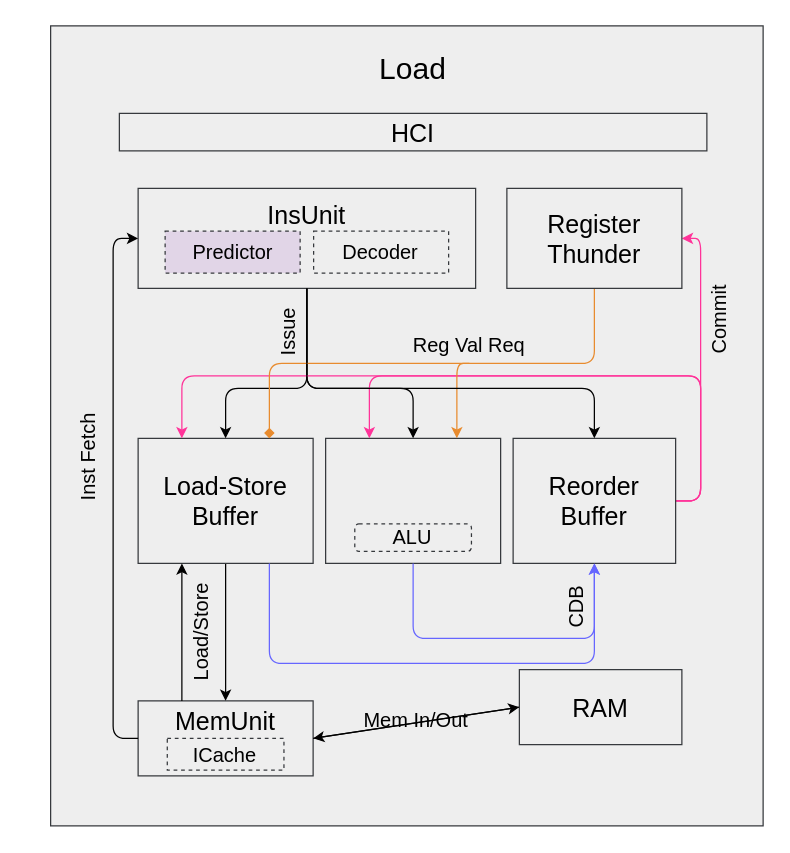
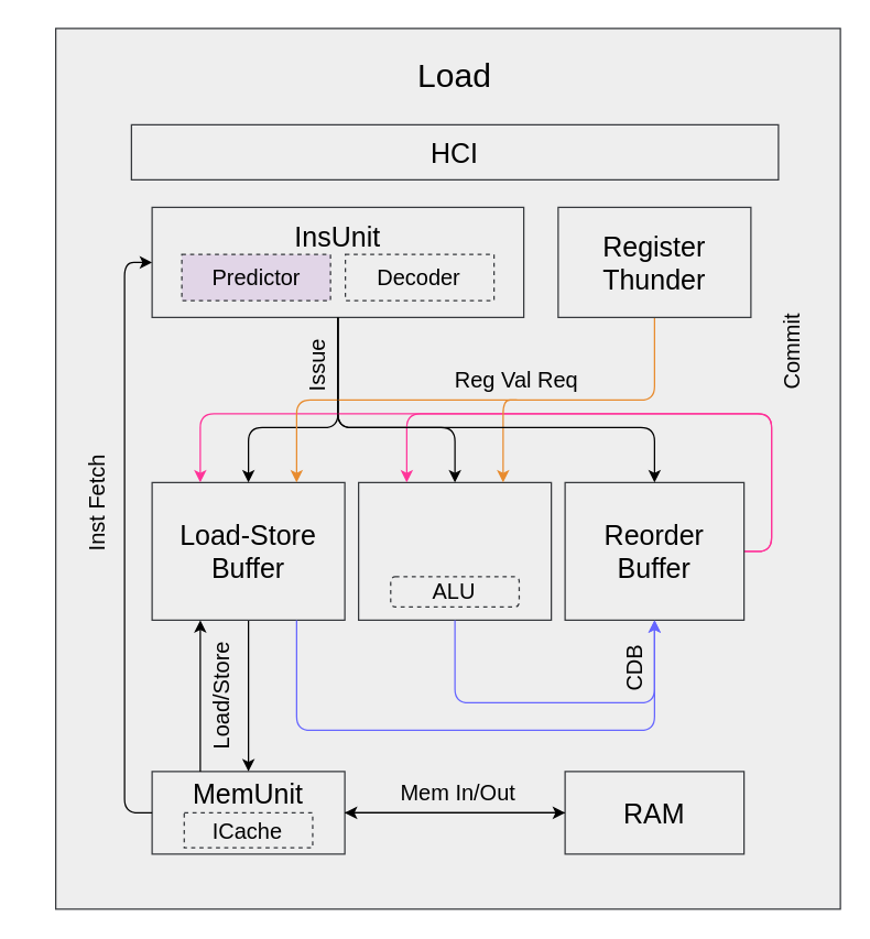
  <mxCell id="0" />
  <mxCell id="1" parent="0" />
  <mxCell id="2" value="" style="whiteSpace=wrap;html=1;hachureGap=4;fontFamily=Architects Daughter;fontSource=https%3A%2F%2Ffonts.googleapis.com%2Fcss%3Ffamily%3DArchitects%2BDaughter;fontSize=20;fillColor=#eeeeee;rounded=0;strokeColor=#36393d;" vertex="1" parent="1"><mxGeometry x="40" y="20" width="570" height="640" as="geometry" /></mxCell>
  <mxCell id="3" value="" style="group" vertex="1" connectable="0" parent="1"><mxGeometry x="110" y="560" width="140" height="60" as="geometry" /></mxCell>
  <mxCell id="4" value="" style="whiteSpace=wrap;html=1;fillColor=#eeeeee;strokeColor=#36393d;fontColor=#000000;fontSize=20;" vertex="1" parent="3"><mxGeometry width="140" height="60" as="geometry" /></mxCell>
  <mxCell id="5" value="MemUnit" style="text;strokeColor=none;align=center;fillColor=none;html=1;verticalAlign=middle;whiteSpace=wrap;rounded=0;fontFamily=Helvetica;fontSize=20;fontColor=#000000;" vertex="1" parent="3"><mxGeometry x="42" y="9.231" width="56" height="13.846" as="geometry" /></mxCell>
  <mxCell id="6" value="ICache" style="whiteSpace=wrap;html=1;strokeColor=#36393d;fontFamily=Helvetica;fontSize=16;fontColor=#000000;fillColor=#eeeeee;dashed=1;" vertex="1" parent="3"><mxGeometry x="23.33" y="30" width="93.33" height="25.38" as="geometry" /></mxCell>
  <mxCell id="7" value="" style="group" vertex="1" connectable="0" parent="1"><mxGeometry x="110" y="150" width="270" height="80" as="geometry" /></mxCell>
  <mxCell id="8" value="" style="whiteSpace=wrap;html=1;fillColor=#eeeeee;strokeColor=#36393d;fontColor=#000000;fontSize=20;" vertex="1" parent="7"><mxGeometry width="270" height="80" as="geometry" /></mxCell>
  <mxCell id="9" value="Decoder" style="whiteSpace=wrap;html=1;strokeColor=#36393d;fontFamily=Helvetica;fontSize=16;fontColor=#000000;fillColor=#eeeeee;dashed=1;" vertex="1" parent="7"><mxGeometry x="140.4" y="34.286" width="108" height="33.406" as="geometry" /></mxCell>
  <mxCell id="10" value="Predictor" style="whiteSpace=wrap;html=1;strokeColor=#36393d;fontFamily=Helvetica;fontSize=16;fontColor=#000000;fillColor=#e1d5e7;dashed=1;" vertex="1" parent="7"><mxGeometry x="21.6" y="34.286" width="108" height="33.406" as="geometry" /></mxCell>
  <mxCell id="11" value="InsUnit" style="text;strokeColor=none;align=center;fillColor=none;html=1;verticalAlign=middle;whiteSpace=wrap;rounded=0;fontFamily=Helvetica;fontSize=20;fontColor=#000000;" vertex="1" parent="7"><mxGeometry x="81" y="11.426" width="108" height="18.462" as="geometry" /></mxCell>
  <mxCell id="12" value="" style="group" vertex="1" connectable="0" parent="1"><mxGeometry x="260" y="350" width="140" height="100" as="geometry" /></mxCell>
  <mxCell id="13" value="" style="whiteSpace=wrap;html=1;strokeColor=#36393d;fontFamily=Helvetica;fontSize=20;fontColor=#000000;fillColor=#eeeeee;" vertex="1" parent="12"><mxGeometry width="140" height="100" as="geometry" /></mxCell>
  <mxCell id="14" value="ALU" style="whiteSpace=wrap;html=1;strokeColor=#36393d;fontFamily=Helvetica;fontSize=16;fontColor=#000000;fillColor=#eeeeee;dashed=1;rounded=1;" vertex="1" parent="12"><mxGeometry x="23.333" y="68.462" width="93.333" height="21.923" as="geometry" /></mxCell>
  <mxCell id="15" style="edgeStyle=none;rounded=1;html=1;exitX=0.5;exitY=1;exitDx=0;exitDy=0;entryX=0.5;entryY=0;entryDx=0;entryDy=0;strokeColor=#000000;fontFamily=Helvetica;fontSize=16;fontColor=#000000;endArrow=classic;endFill=1;" edge="1" parent="1" source="16" target="4"><mxGeometry relative="1" as="geometry" /></mxCell>
  <mxCell id="16" value="Load-Store Buffer" style="whiteSpace=wrap;html=1;strokeColor=#36393d;fontFamily=Helvetica;fontSize=20;fontColor=#000000;fillColor=#eeeeee;" vertex="1" parent="1"><mxGeometry x="110" y="350" width="140" height="100" as="geometry" /></mxCell>
  <mxCell id="17" value="Load" style="text;strokeColor=none;align=center;fillColor=none;html=1;verticalAlign=middle;whiteSpace=wrap;rounded=0;fontFamily=Helvetica;fontSize=24;fontColor=#000000;" vertex="1" parent="1"><mxGeometry x="300" y="40" width="60" height="30" as="geometry" /></mxCell>
- <mxCell id="18" value="HCI" style="whiteSpace=wrap;html=1;strokeColor=#36393d;fontFamily=Helvetica;fontSize=20;fontColor=#000000;fillColor=#eeeeee;" vertex="1" parent="1"><mxGeometry x="95" y="90" width="470" height="30" as="geometry" /></mxCell>
+ <mxCell id="18" value="HCI" style="whiteSpace=wrap;html=1;strokeColor=#36393d;fontFamily=Helvetica;fontSize=20;fontColor=#000000;fillColor=#eeeeee;" vertex="1" parent="1"><mxGeometry x="95" y="90" width="470" height="40" as="geometry" /></mxCell>
  <mxCell id="19" style="edgeStyle=none;rounded=1;html=1;exitX=0;exitY=0.5;exitDx=0;exitDy=0;strokeColor=#000000;fontFamily=Helvetica;fontSize=16;fontColor=#000000;endArrow=classic;endFill=1;" edge="1" parent="1" source="20"><mxGeometry relative="1" as="geometry"><mxPoint x="250" y="590" as="targetPoint" /></mxGeometry></mxCell>
- <mxCell id="20" value="RAM" style="whiteSpace=wrap;html=1;strokeColor=#36393d;fontFamily=Helvetica;fontSize=20;fontColor=#000000;fillColor=#eeeeee;" vertex="1" parent="1"><mxGeometry x="415" y="535" width="130" height="60" as="geometry" /></mxCell>
+ <mxCell id="20" value="RAM" style="whiteSpace=wrap;html=1;strokeColor=#36393d;fontFamily=Helvetica;fontSize=20;fontColor=#000000;fillColor=#eeeeee;" vertex="1" parent="1"><mxGeometry x="410" y="560" width="130" height="60" as="geometry" /></mxCell>
  <mxCell id="21" value="" style="edgeStyle=none;html=1;fontFamily=Helvetica;fontSize=20;fontColor=#000000;strokeColor=#000000;exitX=0.5;exitY=1;exitDx=0;exitDy=0;entryX=0.5;entryY=0;entryDx=0;entryDy=0;" edge="1" parent="1" source="8" target="16"><mxGeometry relative="1" as="geometry"><mxPoint x="180" y="250" as="sourcePoint" /><Array as="points"><mxPoint x="245" y="310" /><mxPoint x="180" y="310" /></Array></mxGeometry></mxCell>
  <mxCell id="22" style="edgeStyle=none;html=1;exitX=0.5;exitY=1;exitDx=0;exitDy=0;entryX=0.5;entryY=0;entryDx=0;entryDy=0;strokeColor=#000000;fontFamily=Helvetica;fontSize=20;fontColor=#000000;" edge="1" parent="1" source="8" target="13"><mxGeometry relative="1" as="geometry"><Array as="points"><mxPoint x="245" y="310" /><mxPoint x="330" y="310" /></Array></mxGeometry></mxCell>
  <mxCell id="23" value="Issue" style="text;strokeColor=none;align=center;fillColor=none;html=1;verticalAlign=middle;whiteSpace=wrap;rounded=0;fontFamily=Helvetica;fontSize=16;fontColor=#000000;rotation=-90;" vertex="1" parent="1"><mxGeometry x="200" y="250" width="60" height="30" as="geometry" /></mxCell>
- <mxCell id="24" style="edgeStyle=none;rounded=1;html=1;exitX=1;exitY=0.5;exitDx=0;exitDy=0;strokeColor=#FF3399;fontFamily=Helvetica;fontSize=16;fontColor=#000000;endArrow=classic;endFill=1;entryX=1;entryY=0.5;entryDx=0;entryDy=0;" edge="1" parent="1" source="27" target="30"><mxGeometry relative="1" as="geometry"><Array as="points"><mxPoint x="560" y="400" /><mxPoint x="560" y="190" /></Array></mxGeometry></mxCell>
  <mxCell id="25" style="edgeStyle=none;rounded=1;html=1;exitX=1;exitY=0.5;exitDx=0;exitDy=0;entryX=0.25;entryY=0;entryDx=0;entryDy=0;strokeColor=#FF3399;fontFamily=Helvetica;fontSize=16;fontColor=#000000;endArrow=classic;endFill=1;fillColor=#ffff88;" edge="1" parent="1" source="27" target="13"><mxGeometry relative="1" as="geometry"><Array as="points"><mxPoint x="560" y="400" /><mxPoint x="560" y="300" /><mxPoint x="295" y="300" /></Array></mxGeometry></mxCell>
  <mxCell id="26" style="edgeStyle=none;rounded=1;html=1;exitX=1;exitY=0.5;exitDx=0;exitDy=0;entryX=0.25;entryY=0;entryDx=0;entryDy=0;strokeColor=#FF3399;fontFamily=Helvetica;fontSize=16;fontColor=#000000;endArrow=classic;endFill=1;" edge="1" parent="1" source="27" target="16"><mxGeometry relative="1" as="geometry"><Array as="points"><mxPoint x="560" y="400" /><mxPoint x="560" y="300" /><mxPoint x="145" y="300" /></Array></mxGeometry></mxCell>
  <mxCell id="27" value="Reorder&lt;br&gt;Buffer" style="whiteSpace=wrap;html=1;strokeColor=#36393d;fontFamily=Helvetica;fontSize=20;fontColor=#000000;fillColor=#eeeeee;" vertex="1" parent="1"><mxGeometry x="410" y="350" width="130" height="100" as="geometry" /></mxCell>
- <mxCell id="28" style="edgeStyle=none;rounded=1;html=1;exitX=0.5;exitY=1;exitDx=0;exitDy=0;entryX=0.75;entryY=0;entryDx=0;entryDy=0;strokeColor=#E88B2E;fontFamily=Helvetica;fontSize=16;fontColor=#000000;endArrow=diamond;endFill=1;" edge="1" parent="1" source="30" target="16"><mxGeometry relative="1" as="geometry"><Array as="points"><mxPoint x="475" y="290" /><mxPoint x="215" y="290" /></Array></mxGeometry></mxCell>
+ <mxCell id="28" style="edgeStyle=none;rounded=1;html=1;exitX=0.5;exitY=1;exitDx=0;exitDy=0;entryX=0.75;entryY=0;entryDx=0;entryDy=0;strokeColor=#E88B2E;fontFamily=Helvetica;fontSize=16;fontColor=#000000;endArrow=classic;endFill=1;" edge="1" parent="1" source="30" target="16"><mxGeometry relative="1" as="geometry"><Array as="points"><mxPoint x="475" y="290" /><mxPoint x="215" y="290" /></Array></mxGeometry></mxCell>
  <mxCell id="29" style="edgeStyle=none;rounded=1;html=1;exitX=0.5;exitY=1;exitDx=0;exitDy=0;entryX=0.75;entryY=0;entryDx=0;entryDy=0;strokeColor=#E88B2E;fontFamily=Helvetica;fontSize=16;fontColor=#000000;endArrow=classic;endFill=1;startArrow=none;" edge="1" parent="1" source="42" target="13"><mxGeometry relative="1" as="geometry"><Array as="points"><mxPoint x="365" y="290" /></Array></mxGeometry></mxCell>
  <mxCell id="30" value="Register&lt;br&gt;Thunder" style="whiteSpace=wrap;html=1;strokeColor=#36393d;fontFamily=Helvetica;fontSize=20;fontColor=#000000;fillColor=#eeeeee;" vertex="1" parent="1"><mxGeometry x="405" y="150" width="140" height="80" as="geometry" /></mxCell>
  <mxCell id="31" style="edgeStyle=none;rounded=1;html=1;exitX=0.5;exitY=1;exitDx=0;exitDy=0;entryX=0.5;entryY=0;entryDx=0;entryDy=0;strokeColor=#000000;fontFamily=Helvetica;fontSize=16;fontColor=#000000;endArrow=classic;endFill=1;" edge="1" parent="1" source="8" target="27"><mxGeometry relative="1" as="geometry"><Array as="points"><mxPoint x="245" y="310" /><mxPoint x="475" y="310" /></Array></mxGeometry></mxCell>
  <mxCell id="32" value="Load/Store" style="text;strokeColor=none;align=center;fillColor=none;html=1;verticalAlign=middle;whiteSpace=wrap;rounded=0;fontFamily=Helvetica;fontSize=16;fontColor=#000000;rotation=-90;" vertex="1" parent="1"><mxGeometry x="135" y="490" width="50" height="30" as="geometry" /></mxCell>
  <mxCell id="33" style="edgeStyle=none;rounded=1;html=1;entryX=0.5;entryY=1;entryDx=0;entryDy=0;strokeColor=#6666FF;fontFamily=Helvetica;fontSize=16;fontColor=#000000;endArrow=classic;endFill=1;exitX=0.75;exitY=1;exitDx=0;exitDy=0;fillColor=#ffff88;" edge="1" parent="1" source="16" target="27"><mxGeometry relative="1" as="geometry"><mxPoint x="180" y="450" as="sourcePoint" /><Array as="points"><mxPoint x="215" y="530" /><mxPoint x="475" y="530" /></Array></mxGeometry></mxCell>
  <mxCell id="34" style="edgeStyle=none;rounded=1;html=1;exitX=0.5;exitY=1;exitDx=0;exitDy=0;entryX=0.5;entryY=1;entryDx=0;entryDy=0;strokeColor=#6666FF;fontFamily=Helvetica;fontSize=16;fontColor=#000000;endArrow=classic;endFill=1;fillColor=#ffff88;" edge="1" parent="1" source="13" target="27"><mxGeometry relative="1" as="geometry"><Array as="points"><mxPoint x="330" y="510" /><mxPoint x="475" y="510" /></Array></mxGeometry></mxCell>
  <mxCell id="35" value="CDB" style="text;strokeColor=none;align=center;fillColor=none;html=1;verticalAlign=middle;whiteSpace=wrap;rounded=0;fontFamily=Helvetica;fontSize=16;fontColor=#000000;rotation=-90;" vertex="1" parent="1"><mxGeometry x="435" y="470" width="50" height="30" as="geometry" /></mxCell>
  <mxCell id="36" value="Commit" style="text;strokeColor=none;align=center;fillColor=none;html=1;verticalAlign=middle;whiteSpace=wrap;rounded=0;fontFamily=Helvetica;fontSize=16;fontColor=#000000;rotation=-90;" vertex="1" parent="1"><mxGeometry x="545" y="240" width="60" height="30" as="geometry" /></mxCell>
  <mxCell id="37" style="edgeStyle=none;rounded=1;html=1;exitX=1;exitY=0.5;exitDx=0;exitDy=0;strokeColor=#000000;fontFamily=Helvetica;fontSize=16;fontColor=#000000;endArrow=classic;endFill=1;entryX=0;entryY=0.5;entryDx=0;entryDy=0;" edge="1" parent="1" source="4" target="20"><mxGeometry relative="1" as="geometry" /></mxCell>
  <mxCell id="38" style="edgeStyle=none;rounded=1;html=1;exitX=0;exitY=0.5;exitDx=0;exitDy=0;entryX=0;entryY=0.5;entryDx=0;entryDy=0;strokeColor=#000000;fontFamily=Helvetica;fontSize=16;fontColor=#000000;endArrow=classic;endFill=1;" edge="1" parent="1" source="4" target="8"><mxGeometry relative="1" as="geometry"><Array as="points"><mxPoint x="90" y="590" /><mxPoint x="90" y="190" /></Array></mxGeometry></mxCell>
  <mxCell id="39" value="Inst Fetch" style="text;strokeColor=none;align=center;fillColor=none;html=1;verticalAlign=middle;whiteSpace=wrap;rounded=0;fontFamily=Helvetica;fontSize=16;fontColor=#000000;rotation=-90;" vertex="1" parent="1"><mxGeometry x="20" y="350" width="100" height="30" as="geometry" /></mxCell>
  <mxCell id="40" value="Mem In/Out" style="text;strokeColor=none;align=center;fillColor=none;html=1;verticalAlign=middle;whiteSpace=wrap;rounded=0;fontFamily=Helvetica;fontSize=16;fontColor=#000000;rotation=0;" vertex="1" parent="1"><mxGeometry x="285" y="560" width="95" height="30" as="geometry" /></mxCell>
  <mxCell id="41" style="edgeStyle=none;rounded=1;html=1;exitX=0.25;exitY=0;exitDx=0;exitDy=0;entryX=0.25;entryY=1;entryDx=0;entryDy=0;strokeColor=#000000;fontFamily=Helvetica;fontSize=16;fontColor=#000000;endArrow=classic;endFill=1;" edge="1" parent="1" source="4" target="16"><mxGeometry relative="1" as="geometry" /></mxCell>
  <mxCell id="42" value="Reg Val Req" style="text;strokeColor=none;align=center;fillColor=none;html=1;verticalAlign=middle;whiteSpace=wrap;rounded=0;fontFamily=Helvetica;fontSize=16;fontColor=#000000;rotation=0;" vertex="1" parent="1"><mxGeometry x="320" y="260" width="110" height="30" as="geometry" /></mxCell>
